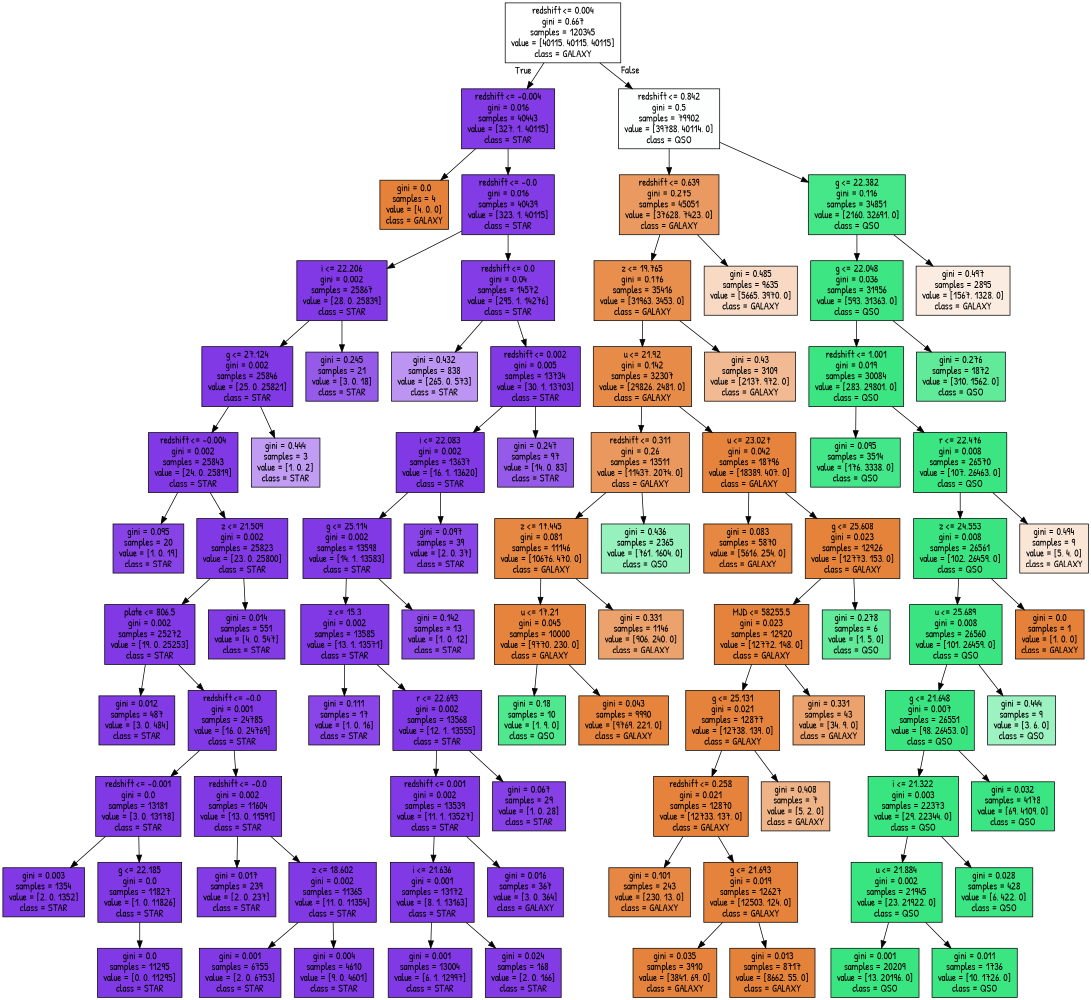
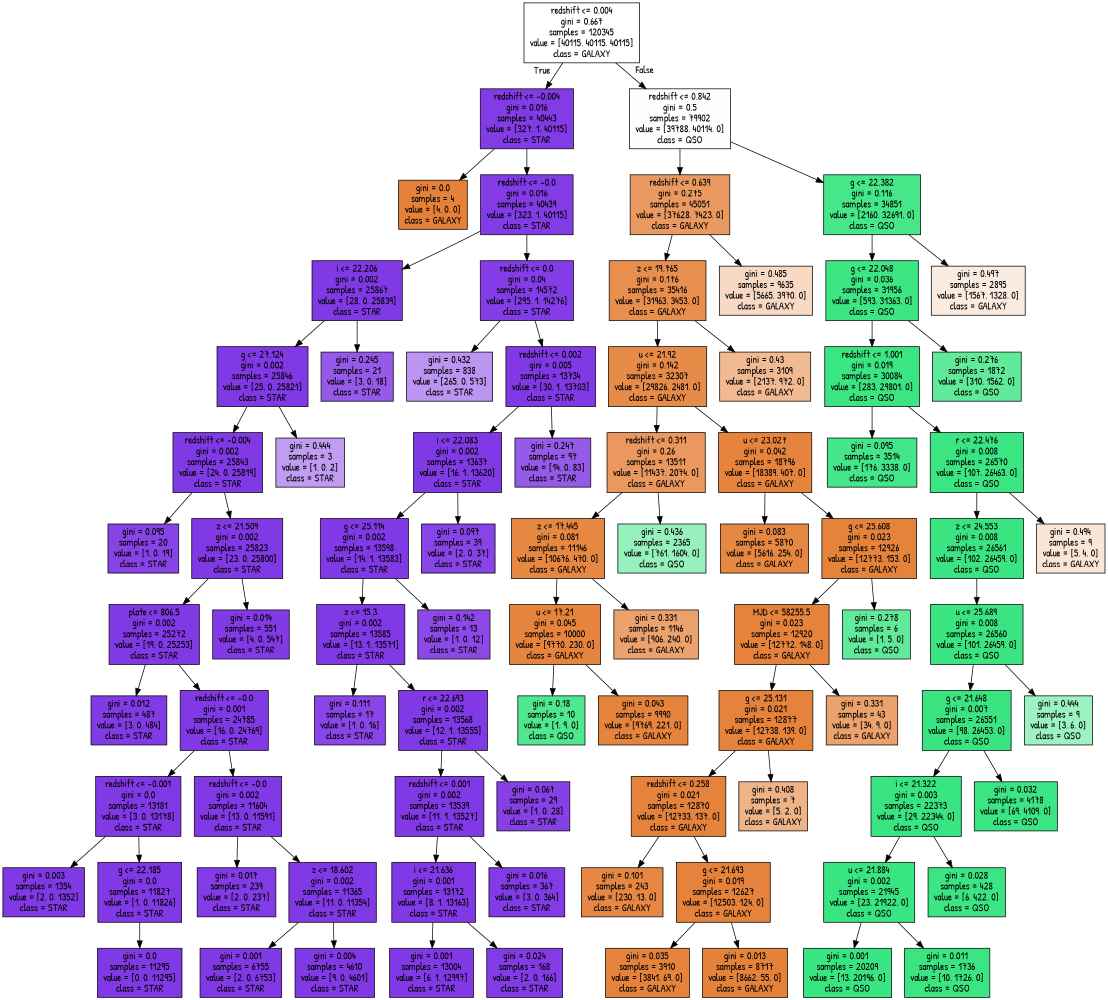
  digraph {
    fontname="Patrick Hand"
    node [color=black fillcolor="#8139e5" fontname="Patrick Hand" shape=box style=filled]
    edge [fontname="Patrick Hand"]
    n1 [fillcolor="#ffffff" label="redshift <= 0.004\ngini = 0.667\nsamples = 120345\nvalue = [40115, 40115, 40115]\nclass = GALAXY"]
    n2 [fillcolor="#823be5" label="redshift <= -0.004\ngini = 0.016\nsamples = 40443\nvalue = [327, 1, 40115]\nclass = STAR"]
    n3 [fillcolor="#fdfffe" label="redshift <= 0.842\ngini = 0.5\nsamples = 79902\nvalue = [39788, 40114, 0]\nclass = QSO"]
    n4 [fillcolor="#e58139" label="gini = 0.0\nsamples = 4\nvalue = [4, 0, 0]\nclass = GALAXY"]
    n5 [fillcolor="#823be5" label="redshift <= -0.0\ngini = 0.016\nsamples = 40439\nvalue = [323, 1, 40115]\nclass = STAR"]
    n6 [fillcolor="#ea9a60" label="redshift <= 0.639\ngini = 0.275\nsamples = 45051\nvalue = [37628, 7423, 0]\nclass = GALAXY"]
    n7 [fillcolor="#46e789" label="g <= 22.382\ngini = 0.116\nsamples = 34851\nvalue = [2160, 32691, 0]\nclass = QSO"]
    n8 [label="i <= 22.206\ngini = 0.002\nsamples = 25867\nvalue = [28, 0, 25839]\nclass = STAR"]
    n9 [fillcolor="#843de6" label="redshift <= 0.0\ngini = 0.04\nsamples = 14572\nvalue = [295, 1, 14276]\nclass = STAR"]
    n10 [label="g <= 27.124\ngini = 0.002\nsamples = 25846\nvalue = [25, 0, 25821]\nclass = STAR"]
    n11 [fillcolor="#965ae9" label="gini = 0.245\nsamples = 21\nvalue = [3, 0, 18]\nclass = STAR"]
    n12 [fillcolor="#bb95f1" label="gini = 0.432\nsamples = 838\nvalue = [265, 0, 573]\nclass = STAR"]
    n13 [label="redshift <= 0.002\ngini = 0.005\nsamples = 13734\nvalue = [30, 1, 13703]\nclass = STAR"]
    n14 [label="redshift <= -0.004\ngini = 0.002\nsamples = 25843\nvalue = [24, 0, 25819]\nclass = STAR"]
    n15 [fillcolor="#c09cf2" label="gini = 0.444\nsamples = 3\nvalue = [1, 0, 2]\nclass = STAR"]
    n16 [fillcolor="#8843e6" label="gini = 0.095\nsamples = 20\nvalue = [1, 0, 19]\nclass = STAR"]
    n17 [label="z <= 21.509\ngini = 0.002\nsamples = 25823\nvalue = [23, 0, 25800]\nclass = STAR"]
    n18 [label="plate <= 806.5\ngini = 0.002\nsamples = 25272\nvalue = [19, 0, 25253]\nclass = STAR"]
    n19 [fillcolor="#823ae5" label="gini = 0.014\nsamples = 551\nvalue = [4, 0, 547]\nclass = STAR"]
    n20 [fillcolor="#823ae5" label="gini = 0.012\nsamples = 487\nvalue = [3, 0, 484]\nclass = STAR"]
    n21 [label="redshift <= -0.0\ngini = 0.001\nsamples = 24785\nvalue = [16, 0, 24769]\nclass = STAR"]
    n22 [label="redshift <= -0.001\ngini = 0.0\nsamples = 13181\nvalue = [3, 0, 13178]\nclass = STAR"]
    n23 [label="redshift <= -0.0\ngini = 0.002\nsamples = 11604\nvalue = [13, 0, 11591]\nclass = STAR"]
    n24 [label="gini = 0.003\nsamples = 1354\nvalue = [2, 0, 1352]\nclass = STAR"]
    n25 [label="g <= 22.185\ngini = 0.0\nsamples = 11827\nvalue = [1, 0, 11826]\nclass = STAR"]
    n26 [fillcolor="#823be5" label="gini = 0.017\nsamples = 239\nvalue = [2, 0, 237]\nclass = STAR"]
    n27 [label="z <= 18.602\ngini = 0.002\nsamples = 11365\nvalue = [11, 0, 11354]\nclass = STAR"]
    n28 [label="gini = 0.0\nsamples = 11295\nvalue = [0, 0, 11295]\nclass = STAR"]
    n29 [label="gini = 0.001\nsamples = 6755\nvalue = [2, 0, 6753]\nclass = STAR"]
    n30 [label="gini = 0.004\nsamples = 4610\nvalue = [9, 0, 4601]\nclass = STAR"]
    n31 [label="i <= 22.083\ngini = 0.002\nsamples = 13637\nvalue = [16, 1, 13620]\nclass = STAR"]
    n32 [fillcolor="#965ae9" label="gini = 0.247\nsamples = 97\nvalue = [14, 0, 83]\nclass = STAR"]
    n33 [label="g <= 25.114\ngini = 0.002\nsamples = 13598\nvalue = [14, 1, 13583]\nclass = STAR"]
    n34 [fillcolor="#8844e6" label="gini = 0.097\nsamples = 39\nvalue = [2, 0, 37]\nclass = STAR"]
    n35 [label="z <= 15.3\ngini = 0.002\nsamples = 13585\nvalue = [13, 1, 13571]\nclass = STAR"]
    n36 [fillcolor="#8c49e7" label="gini = 0.142\nsamples = 13\nvalue = [1, 0, 12]\nclass = STAR"]
    n37 [fillcolor="#8945e7" label="gini = 0.111\nsamples = 17\nvalue = [1, 0, 16]\nclass = STAR"]
    n38 [label="r <= 22.693\ngini = 0.002\nsamples = 13568\nvalue = [12, 1, 13555]\nclass = STAR"]
    n39 [label="redshift <= 0.001\ngini = 0.002\nsamples = 13539\nvalue = [11, 1, 13527]\nclass = STAR"]
    n40 [fillcolor="#8640e6" label="gini = 0.067\nsamples = 29\nvalue = [1, 0, 28]\nclass = STAR"]
    n41 [label="i <= 21.636\ngini = 0.001\nsamples = 13172\nvalue = [8, 1, 13163]\nclass = STAR"]
-   n42 [fillcolor="#823be5" label="gini = 0.016\nsamples = 367\nvalue = [3, 0, 364]\nclass = GALAXY"]
+   n42 [fillcolor="#823be5" label="gini = 0.016\nsamples = 367\nvalue = [3, 0, 364]\nclass = STAR"]
    n43 [label="gini = 0.001\nsamples = 13004\nvalue = [6, 1, 12997]\nclass = STAR"]
    n44 [fillcolor="#833be5" label="gini = 0.024\nsamples = 168\nvalue = [2, 0, 166]\nclass = STAR"]
    n45 [fillcolor="#e88f4e" label="z <= 19.765\ngini = 0.176\nsamples = 35416\nvalue = [31963, 3453, 0]\nclass = GALAXY"]
    n46 [fillcolor="#f7d9c4" label="gini = 0.485\nsamples = 9635\nvalue = [5665, 3970, 0]\nclass = GALAXY"]
    n47 [fillcolor="#3de583" label="g <= 22.048\ngini = 0.036\nsamples = 31956\nvalue = [593, 31363, 0]\nclass = QSO"]
    n48 [fillcolor="#fbece1" label="gini = 0.497\nsamples = 2895\nvalue = [1567, 1328, 0]\nclass = GALAXY"]
    n49 [fillcolor="#e78b49" label="u <= 21.92\ngini = 0.142\nsamples = 32307\nvalue = [29826, 2481, 0]\nclass = GALAXY"]
    n50 [fillcolor="#f1ba93" label="gini = 0.43\nsamples = 3109\nvalue = [2137, 972, 0]\nclass = GALAXY"]
    n51 [fillcolor="#ea985d" label="redshift <= 0.311\ngini = 0.26\nsamples = 13511\nvalue = [11437, 2074, 0]\nclass = GALAXY"]
    n52 [fillcolor="#e6843d" label="u <= 23.027\ngini = 0.042\nsamples = 18796\nvalue = [18389, 407, 0]\nclass = GALAXY"]
    n53 [fillcolor="#e68742" label="z <= 17.445\ngini = 0.081\nsamples = 11146\nvalue = [10676, 470, 0]\nclass = GALAXY"]
    n54 [fillcolor="#97f1bd" label="gini = 0.436\nsamples = 2365\nvalue = [761, 1604, 0]\nclass = QSO"]
    n55 [fillcolor="#e68742" label="gini = 0.083\nsamples = 5870\nvalue = [5616, 254, 0]\nclass = GALAXY"]
    n56 [fillcolor="#e5833b" label="g <= 25.608\ngini = 0.023\nsamples = 12926\nvalue = [12773, 153, 0]\nclass = GALAXY"]
    n57 [fillcolor="#e6843e" label="u <= 17.21\ngini = 0.045\nsamples = 10000\nvalue = [9770, 230, 0]\nclass = GALAXY"]
    n58 [fillcolor="#eca26d" label="gini = 0.331\nsamples = 1146\nvalue = [906, 240, 0]\nclass = GALAXY"]
    n59 [fillcolor="#4fe88f" label="gini = 0.18\nsamples = 10\nvalue = [1, 9, 0]\nclass = QSO"]
    n60 [fillcolor="#e6843d" label="gini = 0.043\nsamples = 9990\nvalue = [9769, 221, 0]\nclass = GALAXY"]
    n61 [fillcolor="#e5823b" label="MJD <= 58255.5\ngini = 0.023\nsamples = 12920\nvalue = [12772, 148, 0]\nclass = GALAXY"]
    n62 [fillcolor="#61ea9a" label="gini = 0.278\nsamples = 6\nvalue = [1, 5, 0]\nclass = QSO"]
    n63 [fillcolor="#e5823b" label="g <= 25.131\ngini = 0.021\nsamples = 12877\nvalue = [12738, 139, 0]\nclass = GALAXY"]
    n64 [fillcolor="#eca26d" label="gini = 0.331\nsamples = 43\nvalue = [34, 9, 0]\nclass = GALAXY"]
    n65 [fillcolor="#e5823b" label="redshift <= 0.258\ngini = 0.021\nsamples = 12870\nvalue = [12733, 137, 0]\nclass = GALAXY"]
    n66 [fillcolor="#efb388" label="gini = 0.408\nsamples = 7\nvalue = [5, 2, 0]\nclass = GALAXY"]
    n67 [fillcolor="#e68844" label="gini = 0.101\nsamples = 243\nvalue = [230, 13, 0]\nclass = GALAXY"]
    n68 [fillcolor="#e5823b" label="g <= 21.693\ngini = 0.019\nsamples = 12627\nvalue = [12503, 124, 0]\nclass = GALAXY"]
    n69 [fillcolor="#e5833d" label="gini = 0.035\nsamples = 3910\nvalue = [3841, 69, 0]\nclass = GALAXY"]
    n70 [fillcolor="#e5823a" label="gini = 0.013\nsamples = 8717\nvalue = [8662, 55, 0]\nclass = GALAXY"]
    n71 [fillcolor="#3be582" label="redshift <= 1.001\ngini = 0.019\nsamples = 30084\nvalue = [283, 29801, 0]\nclass = QSO"]
    n72 [fillcolor="#60ea9a" label="gini = 0.276\nsamples = 1872\nvalue = [310, 1562, 0]\nclass = QSO"]
    n73 [fillcolor="#43e688" label="gini = 0.095\nsamples = 3514\nvalue = [176, 3338, 0]\nclass = QSO"]
    n74 [fillcolor="#3ae582" label="r <= 22.476\ngini = 0.008\nsamples = 26570\nvalue = [107, 26463, 0]\nclass = QSO"]
    n75 [fillcolor="#3ae581" label="z <= 24.553\ngini = 0.008\nsamples = 26561\nvalue = [102, 26459, 0]\nclass = QSO"]
    n76 [fillcolor="#fae6d7" label="gini = 0.494\nsamples = 9\nvalue = [5, 4, 0]\nclass = GALAXY"]
    n77 [fillcolor="#3ae581" label="u <= 25.689\ngini = 0.008\nsamples = 26560\nvalue = [101, 26459, 0]\nclass = QSO"]
-   n78 [fillcolor="#e58139" label="gini = 0.0\nsamples = 1\nvalue = [1, 0, 0]\nclass = GALAXY"]
    n79 [fillcolor="#3ae581" label="g <= 21.648\ngini = 0.007\nsamples = 26551\nvalue = [98, 26453, 0]\nclass = QSO"]
    n80 [fillcolor="#9cf2c0" label="gini = 0.444\nsamples = 9\nvalue = [3, 6, 0]\nclass = QSO"]
    n81 [fillcolor="#39e581" label="i <= 21.322\ngini = 0.003\nsamples = 22373\nvalue = [29, 22344, 0]\nclass = QSO"]
    n82 [fillcolor="#3ce583" label="gini = 0.032\nsamples = 4178\nvalue = [69, 4109, 0]\nclass = QSO"]
    n83 [fillcolor="#39e581" label="u <= 21.884\ngini = 0.002\nsamples = 21945\nvalue = [23, 21922, 0]\nclass = QSO"]
    n84 [fillcolor="#3ce583" label="gini = 0.028\nsamples = 428\nvalue = [6, 422, 0]\nclass = QSO"]
    n85 [fillcolor="#39e581" label="gini = 0.001\nsamples = 20209\nvalue = [13, 20196, 0]\nclass = QSO"]
    n86 [fillcolor="#3ae582" label="gini = 0.011\nsamples = 1736\nvalue = [10, 1726, 0]\nclass = QSO"]
    n1 -> n2 [headlabel=True labelangle=45 labeldistance=2.5]
    n1 -> n3 [headlabel=False labelangle=-45 labeldistance=2.5]
    n2 -> n4
    n2 -> n5
    n3 -> n6
    n3 -> n7
    n5 -> n8
    n5 -> n9
    n6 -> n45
    n6 -> n46
    n7 -> n47
    n7 -> n48
    n8 -> n10
    n8 -> n11
    n9 -> n12
    n9 -> n13
    n10 -> n14
    n10 -> n15
    n13 -> n31
    n13 -> n32
    n14 -> n16
    n14 -> n17
    n17 -> n18
    n17 -> n19
    n18 -> n20
    n18 -> n21
    n21 -> n22
    n21 -> n23
    n22 -> n24
    n22 -> n25
    n23 -> n26
    n23 -> n27
    n25 -> n28
    n27 -> n29
    n27 -> n30
    n31 -> n33
    n31 -> n34
    n33 -> n35
    n33 -> n36
    n35 -> n37
    n35 -> n38
    n38 -> n39
    n38 -> n40
    n39 -> n41
    n39 -> n42
    n41 -> n43
    n41 -> n44
    n45 -> n49
    n45 -> n50
    n47 -> n71
    n47 -> n72
    n49 -> n51
    n49 -> n52
    n51 -> n53
    n51 -> n54
    n52 -> n55
    n52 -> n56
    n53 -> n57
    n53 -> n58
    n56 -> n61
    n56 -> n62
    n57 -> n59
    n57 -> n60
    n61 -> n63
    n61 -> n64
    n63 -> n65
    n63 -> n66
    n65 -> n67
    n65 -> n68
    n68 -> n69
    n68 -> n70
    n71 -> n73
    n71 -> n74
    n74 -> n75
    n74 -> n76
    n75 -> n77
-   n75 -> n78
    n77 -> n79
    n77 -> n80
    n79 -> n81
    n79 -> n82
    n81 -> n83
    n81 -> n84
    n83 -> n85
    n83 -> n86
  }
